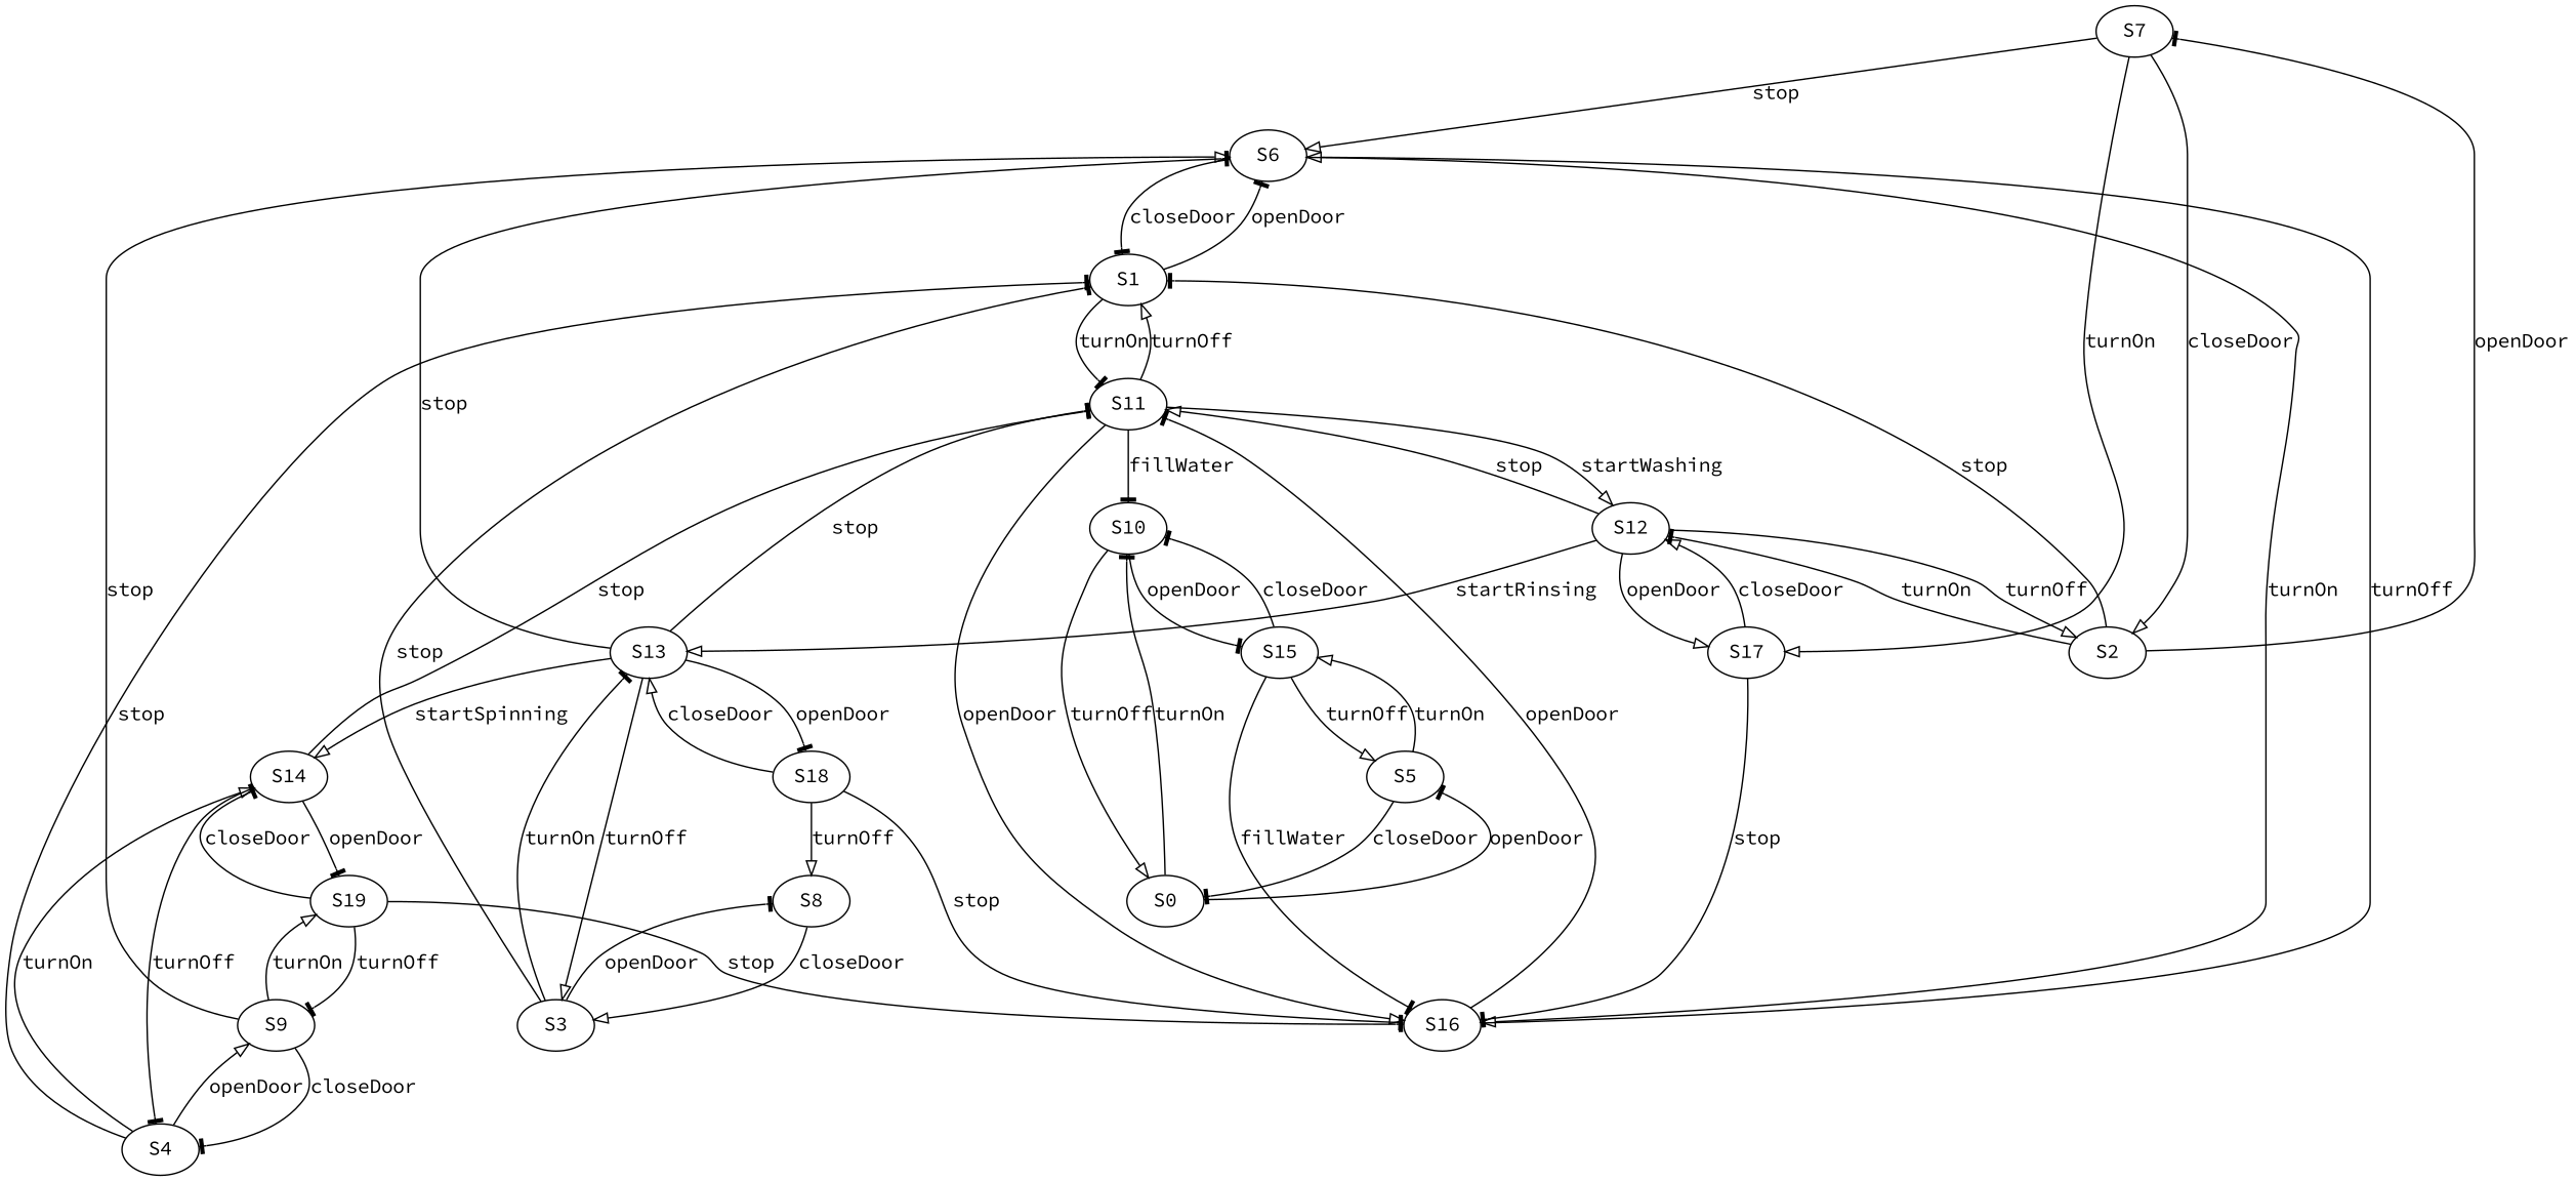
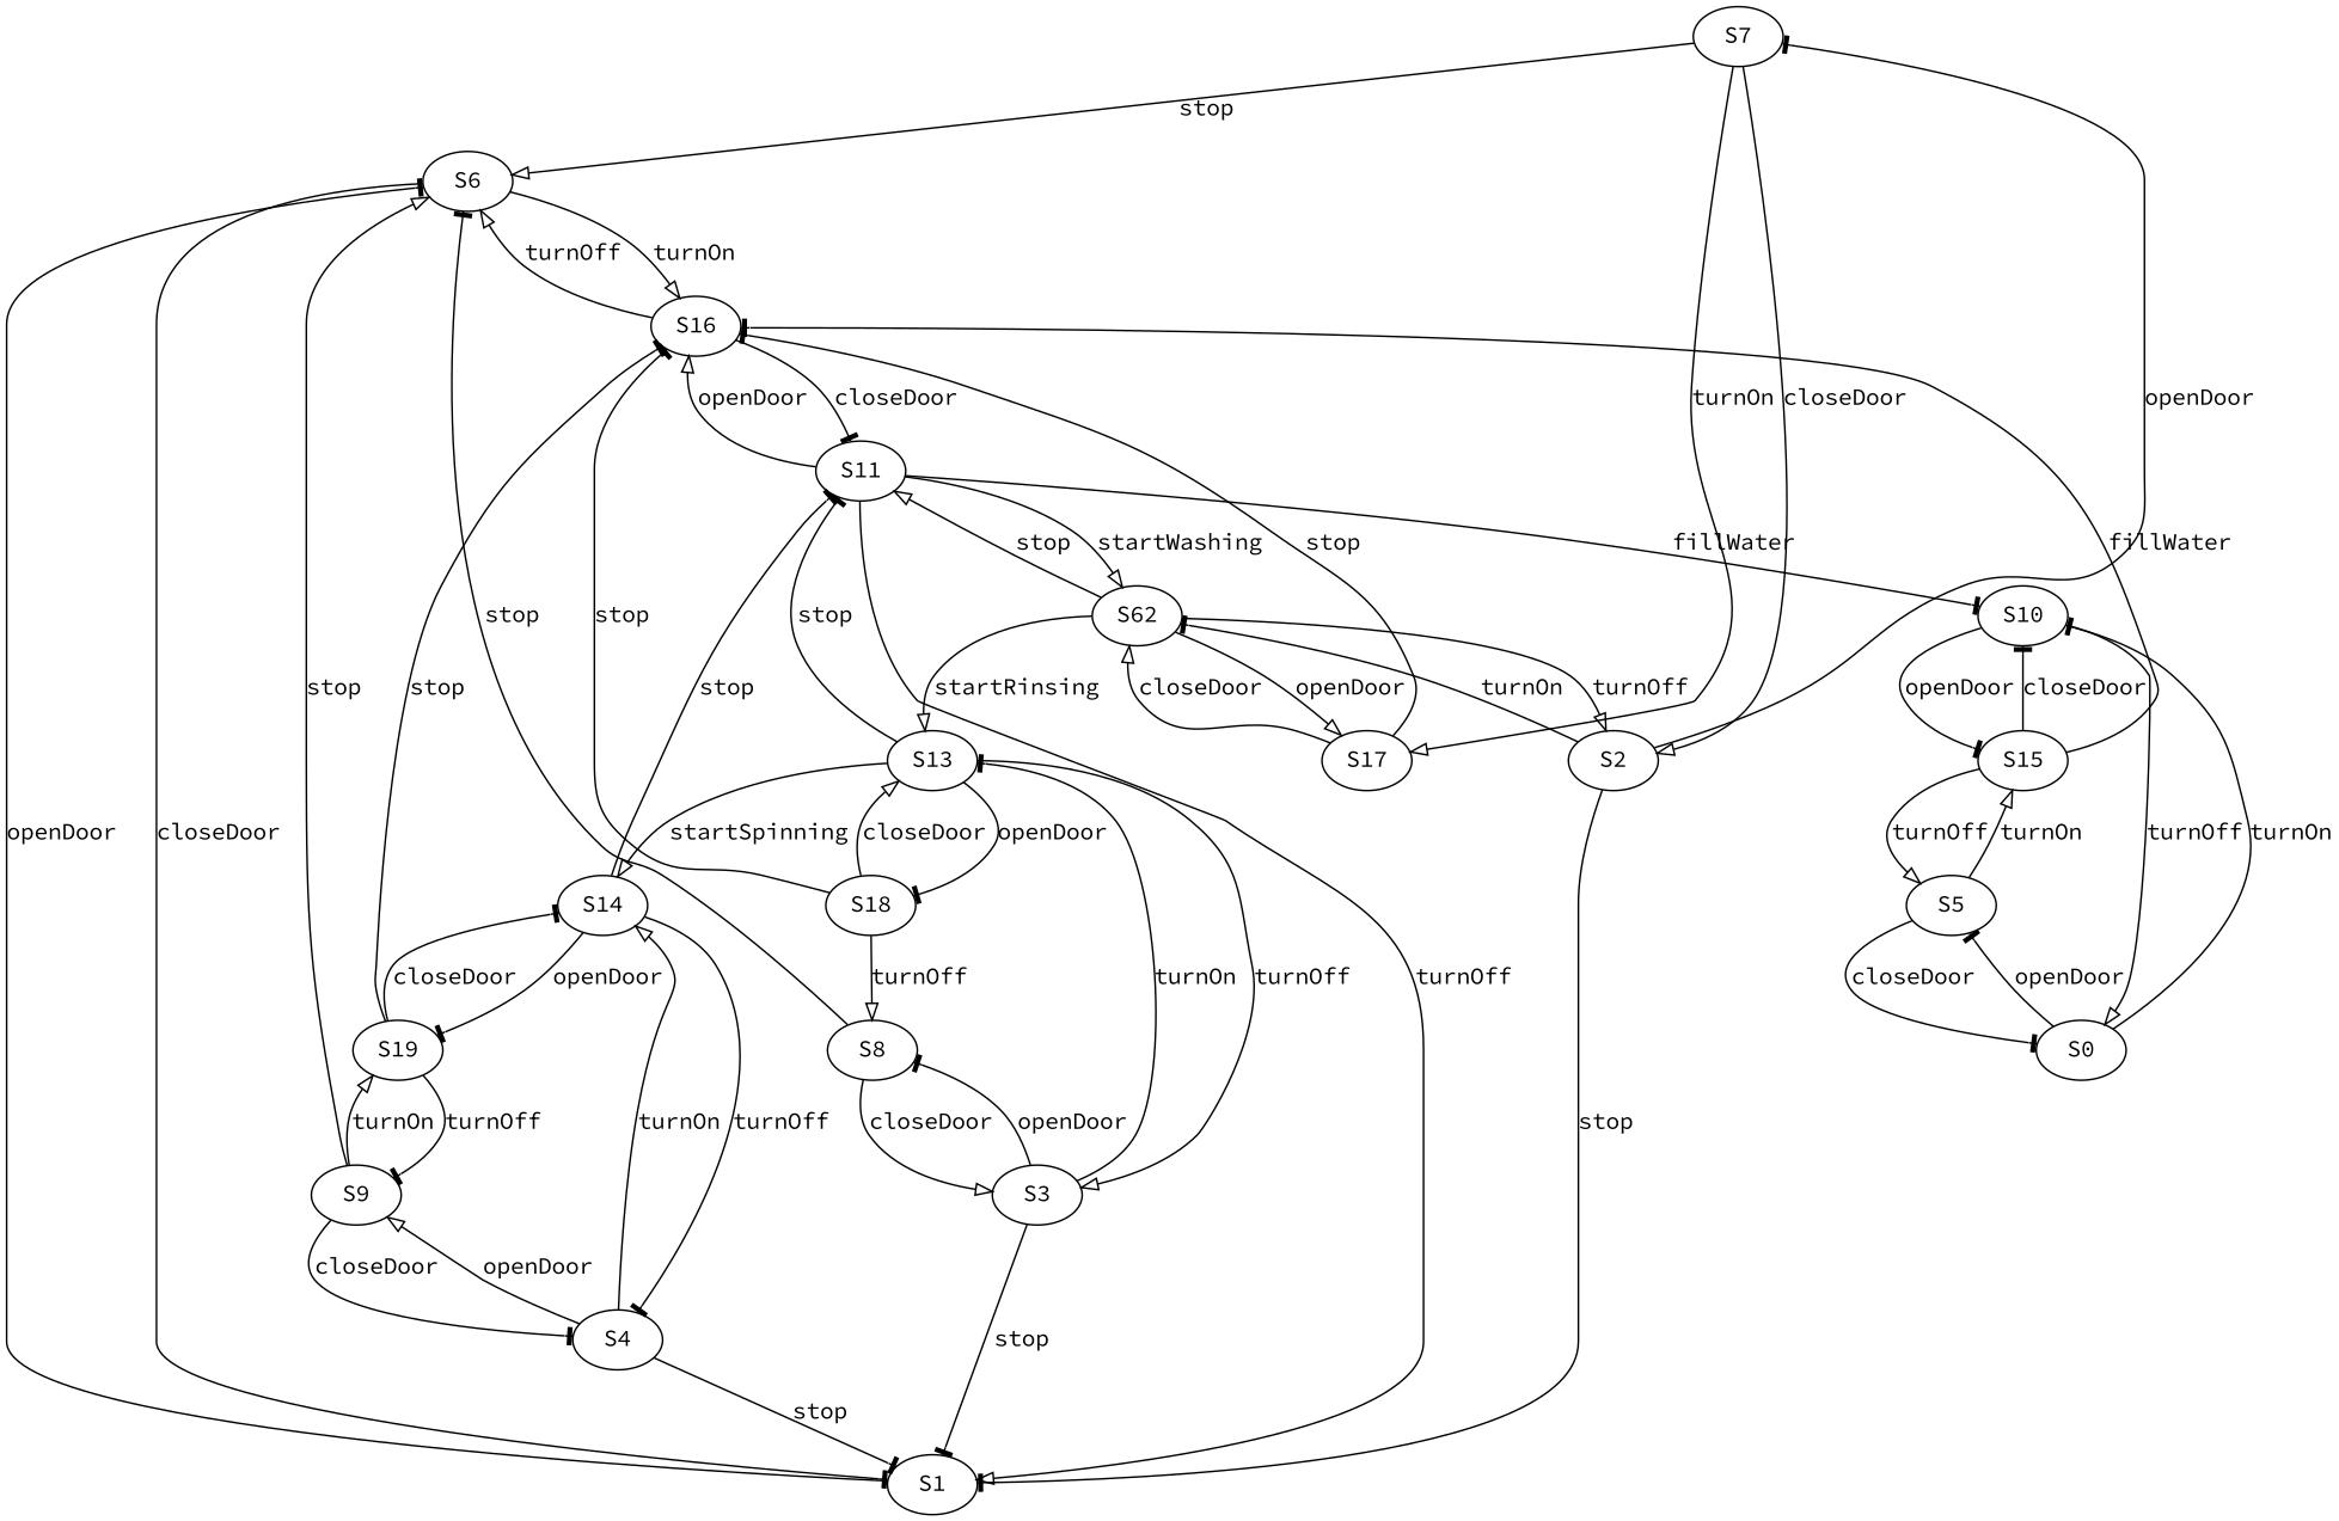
  digraph {
    fontname="Source Code Pro"
    node [fontname="Source Code Pro"]
    edge [arrowhead=tee fontname="Source Code Pro"]
    S7
    S6
    S17
    S2
    S1
    S16
-   S12
+   S12 [label=S62]
    S11
    S15
    S10
    S5
    S0
    S14
    S4
    S19
    S9
    S13
    S3
    S8
    S18
    S7 -> S6 [arrowhead=onormal label=stop]
    S7 -> S17 [arrowhead=onormal label=turnOn]
    S7 -> S2 [arrowhead=onormal label=closeDoor]
    S6 -> S1 [label=closeDoor]
    S6 -> S16 [arrowhead=onormal label=turnOn]
    S17 -> S16 [label=stop]
    S17 -> S12 [arrowhead=onormal label=closeDoor]
    S2 -> S7 [label=openDoor]
    S2 -> S1 [label=stop]
    S2 -> S12 [label=turnOn]
    S1 -> S6 [label=openDoor]
-   S1 -> S11 [label=turnOn]
    S16 -> S6 [arrowhead=onormal label=turnOff]
-   S16 -> S11 [label=openDoor]
+   S16 -> S11 [label=closeDoor]
    S12 -> S17 [arrowhead=onormal label=openDoor]
    S12 -> S2 [arrowhead=onormal label=turnOff]
    S12 -> S11 [arrowhead=onormal label=stop]
    S12 -> S13 [arrowhead=onormal label=startRinsing]
    S11 -> S1 [arrowhead=onormal label=turnOff]
    S11 -> S16 [arrowhead=onormal label=openDoor]
    S11 -> S12 [arrowhead=onormal label=startWashing]
    S11 -> S10 [label=fillWater]
    S15 -> S16 [label=fillWater]
    S15 -> S10 [label=closeDoor]
    S15 -> S5 [arrowhead=onormal label=turnOff]
    S10 -> S15 [label=openDoor]
    S10 -> S0 [arrowhead=onormal label=turnOff]
    S5 -> S15 [arrowhead=onormal label=turnOn]
    S5 -> S0 [label=closeDoor]
    S0 -> S10 [label=turnOn]
    S0 -> S5 [label=openDoor]
    S14 -> S11 [label=stop]
    S14 -> S4 [label=turnOff]
    S14 -> S19 [label=openDoor]
    S4 -> S1 [label=stop]
    S4 -> S14 [arrowhead=onormal label=turnOn]
    S4 -> S9 [arrowhead=onormal label=openDoor]
    S19 -> S16 [label=stop]
    S19 -> S14 [label=closeDoor]
    S19 -> S9 [label=turnOff]
    S9 -> S6 [arrowhead=onormal label=stop]
    S9 -> S4 [label=closeDoor]
    S9 -> S19 [arrowhead=onormal label=turnOn]
    S13 -> S11 [label=stop]
    S13 -> S14 [arrowhead=onormal label=startSpinning]
    S13 -> S3 [arrowhead=onormal label=turnOff]
    S13 -> S18 [label=openDoor]
    S3 -> S1 [label=stop]
    S3 -> S13 [label=turnOn]
    S3 -> S8 [label=openDoor]
-   S13 -> S6 [label=stop]
+   S8 -> S6 [label=stop]
    S8 -> S3 [arrowhead=onormal label=closeDoor]
    S18 -> S16 [label=stop]
    S18 -> S13 [arrowhead=onormal label=closeDoor]
    S18 -> S8 [arrowhead=onormal label=turnOff]
  }
